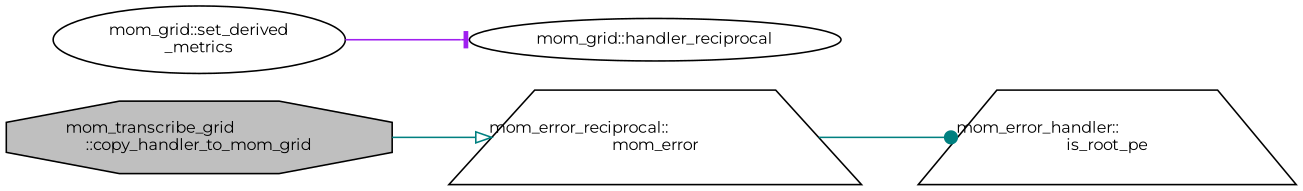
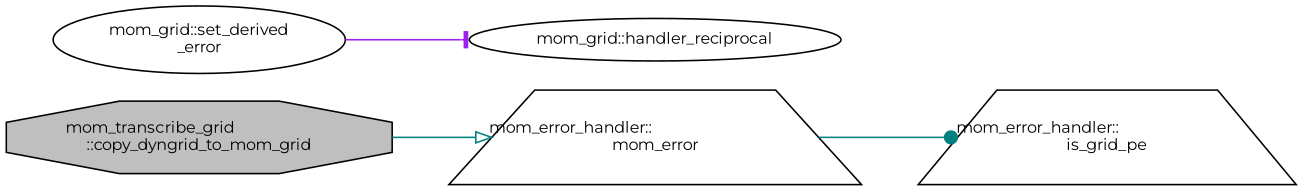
  digraph {
    fontname=Montserrat
    rankdir=LR
    node [color=black fillcolor=white fontname=Montserrat fontsize=10 shape=trapezium style=filled]
    edge [color=teal fontname=Montserrat fontsize=10 labelfontname=Helvetica labelfontsize=10 style=solid]
-   n1 [fillcolor=grey75 fontcolor=black height=0.2 label="mom_transcribe_grid\l::copy_handler_to_mom_grid" shape=octagon width=0.4]
-   n2 [height=0.2 label="mom_error_reciprocal::\lmom_error" width=0.4]
-   n3 [height=0.2 label="mom_error_handler::\lis_root_pe" width=0.4]
-   n4 [height=0.2 label="mom_grid::set_derived\l_metrics" shape=ellipse width=0.4]
+   n1 [fillcolor=grey75 fontcolor=black height=0.2 label="mom_transcribe_grid\l::copy_dyngrid_to_mom_grid" shape=octagon width=0.4]
+   n2 [height=0.2 label="mom_error_handler::\lmom_error" width=0.4]
+   n3 [height=0.2 label="mom_error_handler::\lis_grid_pe" width=0.4]
+   n4 [height=0.2 label="mom_grid::set_derived\l_error" shape=ellipse width=0.4]
    n5 [height=0.2 label="mom_grid::handler_reciprocal" shape=ellipse width=0.4]
    n1 -> n2 [arrowhead=onormal]
    n2 -> n3 [arrowhead=dot]
    n4 -> n5 [arrowhead=tee color=purple]
  }
